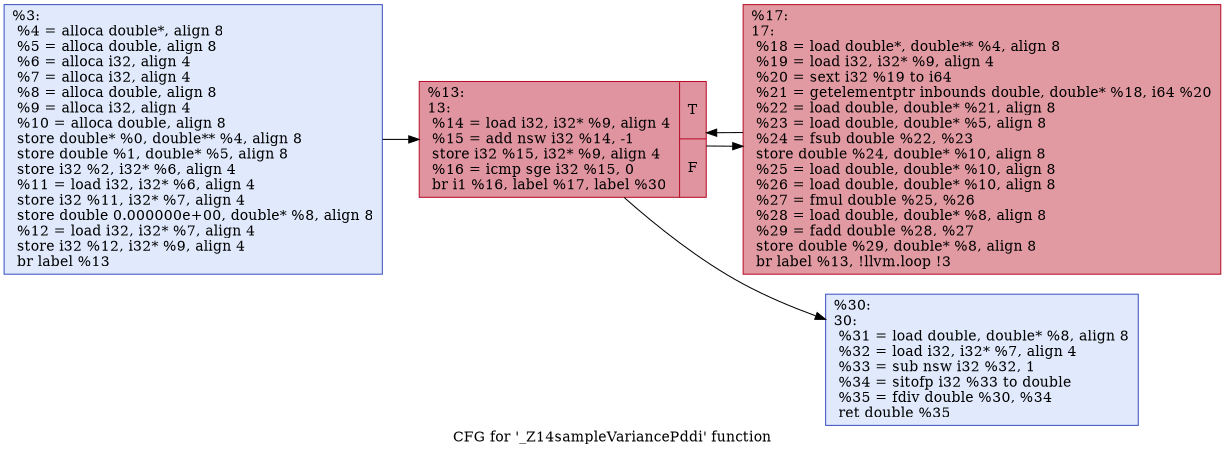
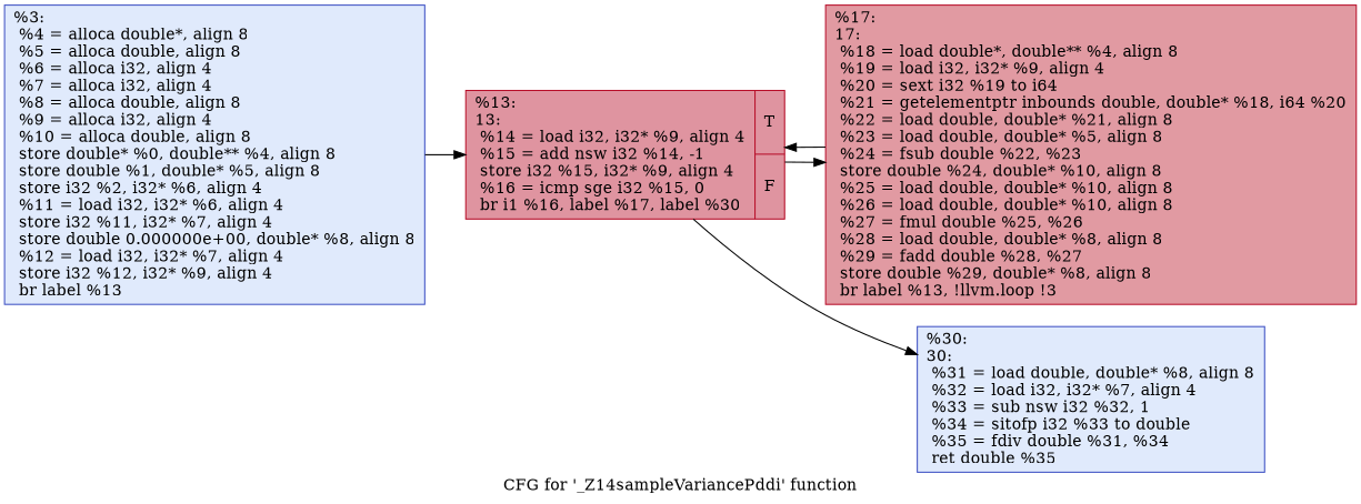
  digraph {
    label="CFG for '_Z14sampleVariancePddi' function"
    rankdir=LR
    node [color="#3d50c3ff" fillcolor="#b9d0f970" shape=record style=filled]
    n1 [label="{%3:\l  %4 = alloca double*, align 8\l  %5 = alloca double, align 8\l  %6 = alloca i32, align 4\l  %7 = alloca i32, align 4\l  %8 = alloca double, align 8\l  %9 = alloca i32, align 4\l  %10 = alloca double, align 8\l  store double* %0, double** %4, align 8\l  store double %1, double* %5, align 8\l  store i32 %2, i32* %6, align 4\l  %11 = load i32, i32* %6, align 4\l  store i32 %11, i32* %7, align 4\l  store double 0.000000e+00, double* %8, align 8\l  %12 = load i32, i32* %7, align 4\l  store i32 %12, i32* %9, align 4\l  br label %13\l}"]
    n2 [color="#b70d28ff" fillcolor="#b70d2870" label="{%13:\l13:                                               \l  %14 = load i32, i32* %9, align 4\l  %15 = add nsw i32 %14, -1\l  store i32 %15, i32* %9, align 4\l  %16 = icmp sge i32 %15, 0\l  br i1 %16, label %17, label %30\l|{<s0>T|<s1>F}}"]
    n3 [color="#b70d28ff" fillcolor="#bb1b2c70" label="{%17:\l17:                                               \l  %18 = load double*, double** %4, align 8\l  %19 = load i32, i32* %9, align 4\l  %20 = sext i32 %19 to i64\l  %21 = getelementptr inbounds double, double* %18, i64 %20\l  %22 = load double, double* %21, align 8\l  %23 = load double, double* %5, align 8\l  %24 = fsub double %22, %23\l  store double %24, double* %10, align 8\l  %25 = load double, double* %10, align 8\l  %26 = load double, double* %10, align 8\l  %27 = fmul double %25, %26\l  %28 = load double, double* %8, align 8\l  %29 = fadd double %28, %27\l  store double %29, double* %8, align 8\l  br label %13, !llvm.loop !3\l}"]
-   n4 [label="{%30:\l30:                                               \l  %31 = load double, double* %8, align 8\l  %32 = load i32, i32* %7, align 4\l  %33 = sub nsw i32 %32, 1\l  %34 = sitofp i32 %33 to double\l  %35 = fdiv double %30, %34\l  ret double %35\l}"]
+   n4 [label="{%30:\l30:                                               \l  %31 = load double, double* %8, align 8\l  %32 = load i32, i32* %7, align 4\l  %33 = sub nsw i32 %32, 1\l  %34 = sitofp i32 %33 to double\l  %35 = fdiv double %31, %34\l  ret double %35\l}"]
    n1 -> n2
    n2 -> n3
    n2 -> n4
    n3 -> n2
  }
